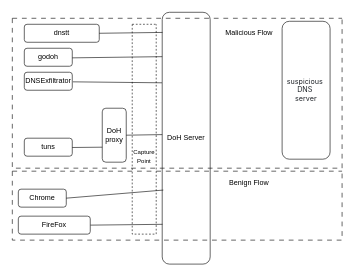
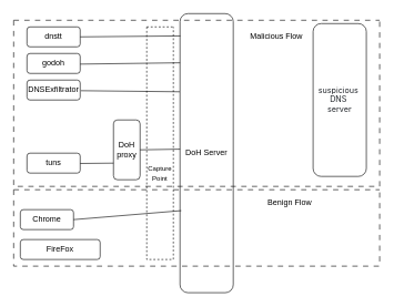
  <mxCell id="0" />
  <mxCell id="1" parent="0" />
- <mxCell id="2" value="dnstt" style="rounded=1;whiteSpace=wrap;html=1;" parent="1" vertex="1"><mxGeometry x="40" y="40" width="125" height="30" as="geometry" /></mxCell>
+ <mxCell id="2" value="dnstt" style="rounded=1;whiteSpace=wrap;html=1;" parent="1" vertex="1"><mxGeometry x="40" y="40" width="80" height="30" as="geometry" /></mxCell>
  <mxCell id="3" value="godoh" style="rounded=1;whiteSpace=wrap;html=1;" parent="1" vertex="1"><mxGeometry x="40" y="80" width="80" height="30" as="geometry" /></mxCell>
  <mxCell id="4" value="DNSExfiltrator" style="rounded=1;whiteSpace=wrap;html=1;" parent="1" vertex="1"><mxGeometry x="40" y="120" width="80" height="30" as="geometry" /></mxCell>
  <mxCell id="5" value="tuns" style="rounded=1;whiteSpace=wrap;html=1;" parent="1" vertex="1"><mxGeometry x="40" y="230" width="80" height="30" as="geometry" /></mxCell>
  <mxCell id="6" value="DoH proxy" style="rounded=1;whiteSpace=wrap;html=1;" parent="1" vertex="1"><mxGeometry x="170" y="180" width="40" height="90" as="geometry" /></mxCell>
  <mxCell id="7" value="" style="endArrow=none;html=1;rounded=0;exitX=1.01;exitY=0.36;exitDx=0;exitDy=0;exitPerimeter=0;" parent="1" edge="1"><mxGeometry width="50" height="50" relative="1" as="geometry"><mxPoint x="120" y="245.5" as="sourcePoint" /><mxPoint x="170" y="245" as="targetPoint" /></mxGeometry></mxCell>
  <mxCell id="8" value="DoH Server" style="rounded=1;whiteSpace=wrap;html=1;" parent="1" vertex="1"><mxGeometry x="270" y="20" width="80" height="420" as="geometry" /></mxCell>
  <mxCell id="9" value="" style="endArrow=none;html=1;rounded=0;exitX=1;exitY=0.5;exitDx=0;exitDy=0;entryX=0.006;entryY=0.08;entryDx=0;entryDy=0;entryPerimeter=0;" parent="1" source="2" target="8" edge="1"><mxGeometry width="50" height="50" relative="1" as="geometry"><mxPoint x="170" y="110" as="sourcePoint" /><mxPoint x="220" y="60" as="targetPoint" /></mxGeometry></mxCell>
  <mxCell id="10" value="" style="endArrow=none;html=1;rounded=0;exitX=1;exitY=0.5;exitDx=0;exitDy=0;" parent="1" edge="1"><mxGeometry width="50" height="50" relative="1" as="geometry"><mxPoint x="120" y="96" as="sourcePoint" /><mxPoint x="270" y="94" as="targetPoint" /></mxGeometry></mxCell>
  <mxCell id="11" value="" style="endArrow=none;html=1;rounded=0;exitX=1;exitY=0.5;exitDx=0;exitDy=0;entryX=-0.005;entryY=0.28;entryDx=0;entryDy=0;entryPerimeter=0;" parent="1" target="8" edge="1"><mxGeometry width="50" height="50" relative="1" as="geometry"><mxPoint x="121" y="136" as="sourcePoint" /><mxPoint x="340" y="134" as="targetPoint" /></mxGeometry></mxCell>
  <mxCell id="12" value="" style="endArrow=none;html=1;rounded=0;exitX=1;exitY=0.5;exitDx=0;exitDy=0;" parent="1" source="6" edge="1"><mxGeometry width="50" height="50" relative="1" as="geometry"><mxPoint x="240" y="260" as="sourcePoint" /><mxPoint x="270" y="224" as="targetPoint" /></mxGeometry></mxCell>
  <mxCell id="13" value="" style="swimlane;startSize=0;dashed=1;" parent="1" vertex="1"><mxGeometry x="220" y="40" width="40" height="350" as="geometry" /></mxCell>
  <mxCell id="14" value="&lt;font style=&quot;font-size: 10px;&quot;&gt;Capture&lt;/font&gt;&lt;div&gt;&lt;font style=&quot;font-size: 10px;&quot;&gt;Point&lt;/font&gt;&lt;/div&gt;" style="text;html=1;align=center;verticalAlign=middle;whiteSpace=wrap;rounded=0;" parent="13" vertex="1"><mxGeometry x="5" y="205" width="30" height="30" as="geometry" /></mxCell>
  <mxCell id="15" value="" style="swimlane;startSize=0;dashed=1;dashPattern=8 8;" vertex="1" parent="1"><mxGeometry x="20" y="30" width="550" height="250" as="geometry" /></mxCell>
  <mxCell id="16" value="&lt;span style=&quot;color: rgb(31, 35, 40); font-family: -apple-system, BlinkMacSystemFont, &amp;quot;Segoe UI&amp;quot;, &amp;quot;Noto Sans&amp;quot;, Helvetica, Arial, sans-serif, &amp;quot;Apple Color Emoji&amp;quot;, &amp;quot;Segoe UI Emoji&amp;quot;; text-align: left; background-color: rgb(255, 255, 255);&quot;&gt;&lt;font&gt;suspicious&amp;nbsp;&lt;/font&gt;&lt;/span&gt;&lt;div&gt;&lt;span style=&quot;color: rgb(31, 35, 40); font-family: -apple-system, BlinkMacSystemFont, &amp;quot;Segoe UI&amp;quot;, &amp;quot;Noto Sans&amp;quot;, Helvetica, Arial, sans-serif, &amp;quot;Apple Color Emoji&amp;quot;, &amp;quot;Segoe UI Emoji&amp;quot;; text-align: left; background-color: rgb(255, 255, 255);&quot;&gt;&lt;font&gt;DNS&amp;nbsp;&lt;/font&gt;&lt;/span&gt;&lt;/div&gt;&lt;div&gt;&lt;span style=&quot;color: rgb(31, 35, 40); font-family: -apple-system, BlinkMacSystemFont, &amp;quot;Segoe UI&amp;quot;, &amp;quot;Noto Sans&amp;quot;, Helvetica, Arial, sans-serif, &amp;quot;Apple Color Emoji&amp;quot;, &amp;quot;Segoe UI Emoji&amp;quot;; text-align: left; background-color: rgb(255, 255, 255);&quot;&gt;&lt;font&gt;server&lt;/font&gt;&lt;/span&gt;&lt;/div&gt;" style="rounded=1;whiteSpace=wrap;html=1;" parent="15" vertex="1"><mxGeometry x="450" y="5" width="80" height="230" as="geometry" /></mxCell>
  <mxCell id="17" value="Malicious Flow" style="text;html=1;align=center;verticalAlign=middle;whiteSpace=wrap;rounded=0;" vertex="1" parent="15"><mxGeometry x="350" y="10" width="90" height="30" as="geometry" /></mxCell>
  <mxCell id="18" value="Chrome" style="rounded=1;whiteSpace=wrap;html=1;" vertex="1" parent="1"><mxGeometry x="30" y="315" width="80" height="30" as="geometry" /></mxCell>
  <mxCell id="19" value="" style="endArrow=none;html=1;rounded=0;exitX=1;exitY=0.5;exitDx=0;exitDy=0;entryX=0.023;entryY=0.706;entryDx=0;entryDy=0;entryPerimeter=0;" edge="1" parent="1" source="18" target="8"><mxGeometry width="50" height="50" relative="1" as="geometry"><mxPoint x="131" y="146" as="sourcePoint" /><mxPoint x="280" y="148" as="targetPoint" /></mxGeometry></mxCell>
- <mxCell id="20" value="" style="endArrow=none;html=1;rounded=0;exitX=1;exitY=0.5;exitDx=0;exitDy=0;entryX=0.006;entryY=0.842;entryDx=0;entryDy=0;entryPerimeter=0;" edge="1" parent="1" source="22" target="8"><mxGeometry width="50" height="50" relative="1" as="geometry"><mxPoint x="131" y="146" as="sourcePoint" /><mxPoint x="280" y="148" as="targetPoint" /></mxGeometry></mxCell>
  <mxCell id="21" value="" style="swimlane;startSize=0;dashed=1;dashPattern=8 8;" vertex="1" parent="1"><mxGeometry x="20" y="285" width="550" height="115" as="geometry" /></mxCell>
  <mxCell id="22" value="FireFox" style="rounded=1;whiteSpace=wrap;html=1;" vertex="1" parent="21"><mxGeometry x="10" y="75" width="120" height="30" as="geometry" /></mxCell>
- <mxCell id="23" value="Benign&amp;nbsp;Flow" style="text;html=1;align=center;verticalAlign=middle;whiteSpace=wrap;rounded=0;" vertex="1" parent="21"><mxGeometry x="350" y="5" width="90" height="30" as="geometry" /></mxCell>
+ <mxCell id="23" value="Benign&amp;nbsp;Flow" style="text;html=1;align=center;verticalAlign=middle;whiteSpace=wrap;rounded=0;" vertex="1" parent="21"><mxGeometry x="370" y="5" width="90" height="30" as="geometry" /></mxCell>
